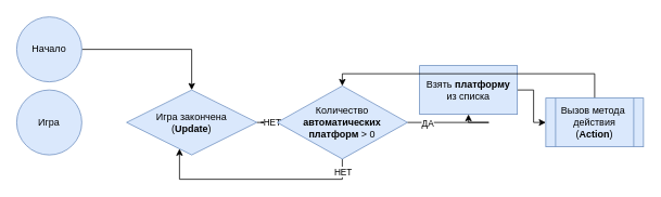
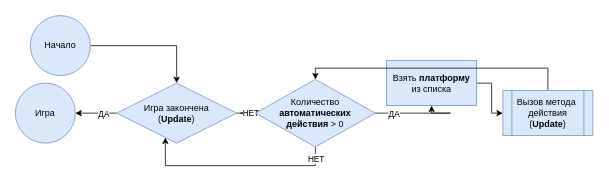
  <mxCell id="0" />
  <mxCell id="1" parent="0" />
  <mxCell id="2" style="edgeStyle=orthogonalEdgeStyle;rounded=0;orthogonalLoop=1;jettySize=auto;html=1;" parent="1" source="3" target="8" edge="1"><mxGeometry relative="1" as="geometry" /></mxCell>
- <mxCell id="3" value="Начало" style="ellipse;whiteSpace=wrap;html=1;aspect=fixed;fillColor=#dae8fc;strokeColor=#6c8ebf;" parent="1" vertex="1"><mxGeometry x="20" y="20" width="80" height="80" as="geometry" /></mxCell>
+ <mxCell id="3" value="Начало" style="ellipse;whiteSpace=wrap;html=1;aspect=fixed;fillColor=#dae8fc;strokeColor=#6c8ebf;" parent="1" vertex="1"><mxGeometry x="40" y="20" width="80" height="80" as="geometry" /></mxCell>
+ <mxCell id="4" style="edgeStyle=orthogonalEdgeStyle;rounded=0;orthogonalLoop=1;jettySize=auto;html=1;" parent="1" source="8" target="9" edge="1"><mxGeometry relative="1" as="geometry"><Array as="points"><mxPoint x="110" y="150" /></Array></mxGeometry></mxCell>
+ <mxCell id="5" value="ДА" style="edgeLabel;html=1;align=center;verticalAlign=middle;resizable=0;points=[];" parent="4" vertex="1" connectable="0"><mxGeometry x="-0.176" y="-2" relative="1" as="geometry"><mxPoint x="5" y="2" as="offset" /></mxGeometry></mxCell>
  <mxCell id="6" style="edgeStyle=orthogonalEdgeStyle;rounded=0;orthogonalLoop=1;jettySize=auto;html=1;" parent="1" source="8" target="14" edge="1"><mxGeometry relative="1" as="geometry"><mxPoint x="220.029" y="220" as="targetPoint" /></mxGeometry></mxCell>
  <mxCell id="7" value="НЕТ" style="edgeLabel;html=1;align=center;verticalAlign=middle;resizable=0;points=[];" parent="6" vertex="1" connectable="0"><mxGeometry x="-0.189" y="-1" relative="1" as="geometry"><mxPoint as="offset" /></mxGeometry></mxCell>
  <mxCell id="8" value="Игра закончена&lt;br&gt;(&lt;b&gt;Update&lt;/b&gt;)" style="rhombus;whiteSpace=wrap;html=1;fillColor=#dae8fc;strokeColor=#6c8ebf;" parent="1" vertex="1"><mxGeometry x="155" y="110" width="160" height="80" as="geometry" /></mxCell>
  <mxCell id="9" value="Игра" style="ellipse;whiteSpace=wrap;html=1;aspect=fixed;fillColor=#dae8fc;strokeColor=#6c8ebf;" parent="1" vertex="1"><mxGeometry x="20" y="110" width="80" height="80" as="geometry" /></mxCell>
  <mxCell id="10" style="edgeStyle=orthogonalEdgeStyle;rounded=0;orthogonalLoop=1;jettySize=auto;html=1;" parent="1" source="14" target="16" edge="1"><mxGeometry relative="1" as="geometry"><Array as="points"><mxPoint x="600" y="150" /><mxPoint x="600" y="150" /></Array></mxGeometry></mxCell>
  <mxCell id="11" value="ДА" style="edgeLabel;html=1;align=center;verticalAlign=middle;resizable=0;points=[];" parent="10" vertex="1" connectable="0"><mxGeometry x="-0.734" y="1" relative="1" as="geometry"><mxPoint x="6" y="1" as="offset" /></mxGeometry></mxCell>
  <mxCell id="12" style="edgeStyle=orthogonalEdgeStyle;rounded=0;orthogonalLoop=1;jettySize=auto;html=1;" edge="1" parent="1" source="14" target="8"><mxGeometry relative="1" as="geometry"><Array as="points"><mxPoint x="420" y="220" /><mxPoint y="220" x="220" /></Array></mxGeometry></mxCell>
  <mxCell id="13" value="НЕТ" style="edgeLabel;html=1;align=center;verticalAlign=middle;resizable=0;points=[];" vertex="1" connectable="0" parent="12"><mxGeometry x="-0.868" y="-1" relative="1" as="geometry"><mxPoint x="1" y="-2" as="offset" /></mxGeometry></mxCell>
- <mxCell id="14" value="Количество &lt;br&gt;&lt;b&gt;автоматических платформ&amp;nbsp;&lt;/b&gt;&amp;gt; 0" style="rhombus;whiteSpace=wrap;html=1;fillColor=#dae8fc;strokeColor=#6c8ebf;" parent="1" vertex="1"><mxGeometry x="340" y="105" width="160" height="90" as="geometry" /></mxCell>
+ <mxCell id="14" value="Количество &lt;br&gt;&lt;b&gt;автоматических действия&amp;nbsp;&lt;/b&gt;&amp;gt; 0" style="rhombus;whiteSpace=wrap;html=1;fillColor=#dae8fc;strokeColor=#6c8ebf;" parent="1" vertex="1"><mxGeometry x="340" y="105" width="160" height="90" as="geometry" /></mxCell>
  <mxCell id="15" style="edgeStyle=orthogonalEdgeStyle;rounded=0;orthogonalLoop=1;jettySize=auto;html=1;" parent="1" source="16" target="18" edge="1"><mxGeometry relative="1" as="geometry" /></mxCell>
  <mxCell id="16" value="Взять &lt;b&gt;платформу&lt;/b&gt; из списка" style="rounded=0;whiteSpace=wrap;html=1;fillColor=#dae8fc;strokeColor=#6c8ebf;" parent="1" vertex="1"><mxGeometry x="515" y="80" width="120" height="60" as="geometry" /></mxCell>
  <mxCell id="17" style="edgeStyle=orthogonalEdgeStyle;rounded=0;orthogonalLoop=1;jettySize=auto;html=1;" edge="1" parent="1" source="18" target="14"><mxGeometry relative="1" as="geometry"><Array as="points"><mxPoint x="730" y="90" /><mxPoint x="420" y="90" /></Array></mxGeometry></mxCell>
- <mxCell id="18" value="Вызов метода&amp;nbsp;&lt;br&gt;действия&lt;br&gt;(&lt;b&gt;Action&lt;/b&gt;)" style="shape=process;whiteSpace=wrap;html=1;backgroundOutline=1;fillColor=#dae8fc;strokeColor=#6c8ebf;" parent="1" vertex="1"><mxGeometry x="670" y="120" width="120" height="60" as="geometry" /></mxCell>
+ <mxCell id="18" value="Вызов метода&amp;nbsp;&lt;br&gt;действия&lt;br&gt;(&lt;b&gt;Update&lt;/b&gt;)" style="shape=process;whiteSpace=wrap;html=1;backgroundOutline=1;fillColor=#dae8fc;strokeColor=#6c8ebf;" parent="1" vertex="1"><mxGeometry x="670" y="120" width="120" height="60" as="geometry" /></mxCell>
